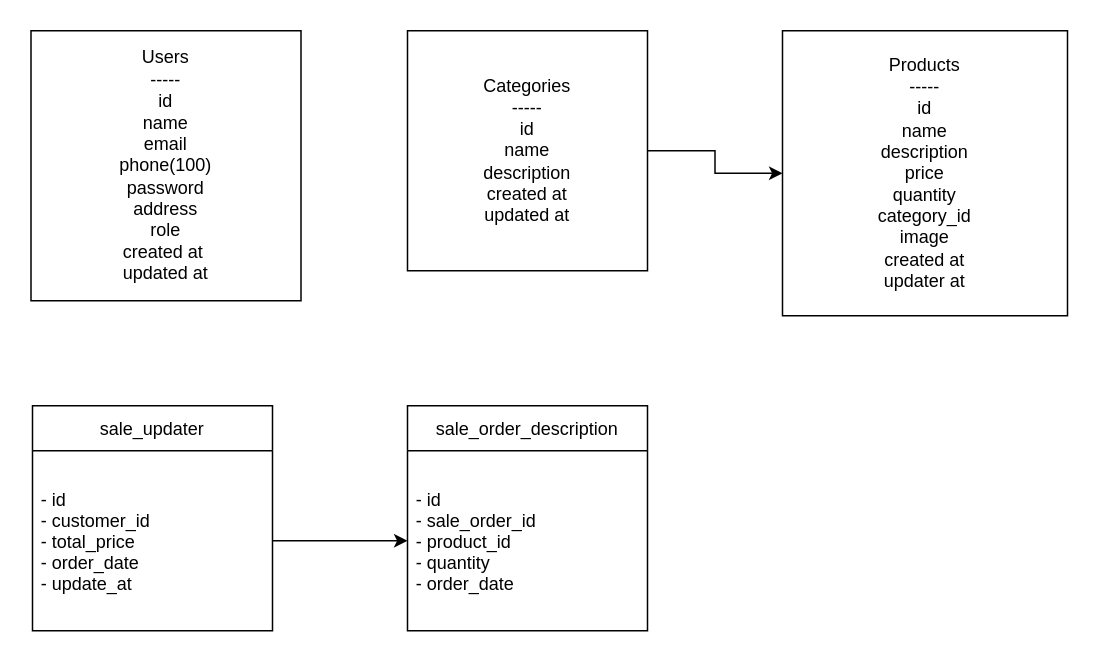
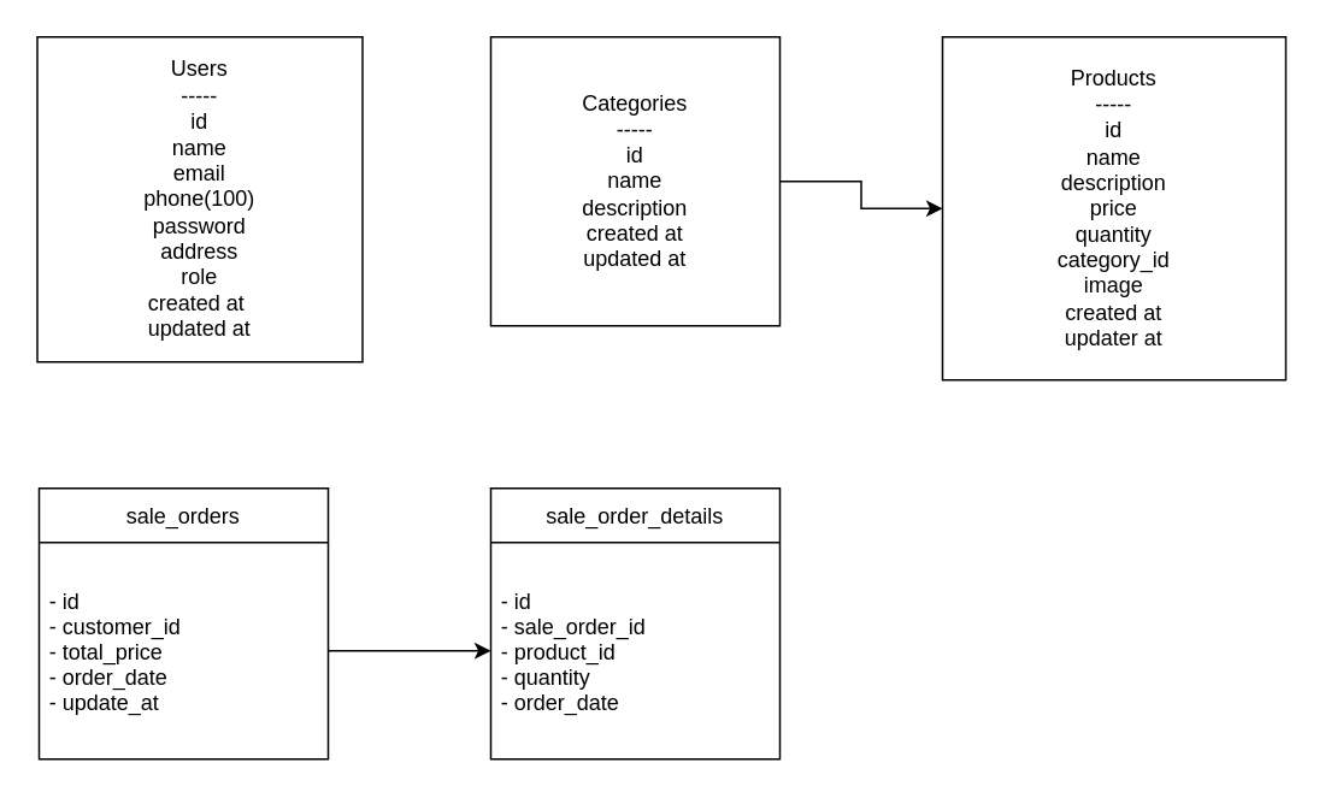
  <mxCell id="0" />
  <mxCell id="1" parent="0" />
  <mxCell id="2" value="Users&lt;br&gt;-----&lt;br&gt;id&lt;br&gt;name&lt;br&gt;email&lt;br&gt;phone(100)&lt;br&gt;password&lt;br&gt;address&lt;br&gt;role&lt;br&gt;created at&amp;nbsp;&lt;br&gt;updated at" style="whiteSpace=wrap;html=1;aspect=fixed;" vertex="1" parent="1"><mxGeometry x="20" y="20" width="180" height="180" as="geometry" /></mxCell>
  <mxCell id="3" style="edgeStyle=orthogonalEdgeStyle;rounded=0;orthogonalLoop=1;jettySize=auto;html=1;exitX=1;exitY=0.5;exitDx=0;exitDy=0;entryX=0;entryY=0.5;entryDx=0;entryDy=0;" edge="1" parent="1" source="4" target="5"><mxGeometry relative="1" as="geometry" /></mxCell>
  <mxCell id="4" value="Categories&lt;br&gt;-----&lt;br&gt;id&lt;br&gt;name&lt;br&gt;description&lt;br&gt;created at&lt;br&gt;updated at" style="whiteSpace=wrap;html=1;aspect=fixed;" vertex="1" parent="1"><mxGeometry x="271" y="20" width="160" height="160" as="geometry" /></mxCell>
  <mxCell id="5" value="Products&lt;br&gt;-----&lt;br&gt;id&lt;br&gt;name&lt;br&gt;description&lt;br&gt;price&lt;br&gt;quantity&lt;br&gt;category_id&lt;br&gt;image&lt;br&gt;created at&lt;br&gt;updater at" style="whiteSpace=wrap;html=1;aspect=fixed;" vertex="1" parent="1"><mxGeometry x="521" y="20" width="190" height="190" as="geometry" /></mxCell>
- <mxCell id="6" value="sale_updater" style="swimlane;fontStyle=0;childLayout=stackLayout;horizontal=1;startSize=30;horizontalStack=0;resizeParent=1;resizeParentMax=0;resizeLast=0;collapsible=1;marginBottom=0;" vertex="1" parent="1"><mxGeometry x="21" y="270" width="160" height="150" as="geometry"><mxRectangle x="580" y="280" width="90" height="30" as="alternateBounds" /></mxGeometry></mxCell>
+ <mxCell id="6" value="sale_orders" style="swimlane;fontStyle=0;childLayout=stackLayout;horizontal=1;startSize=30;horizontalStack=0;resizeParent=1;resizeParentMax=0;resizeLast=0;collapsible=1;marginBottom=0;" vertex="1" parent="1"><mxGeometry x="21" y="270" width="160" height="150" as="geometry"><mxRectangle x="580" y="280" width="90" height="30" as="alternateBounds" /></mxGeometry></mxCell>
  <mxCell id="7" value="- id&#10;- customer_id&#10;- total_price&#10;- order_date&#10;- update_at" style="text;strokeColor=none;fillColor=none;align=left;verticalAlign=middle;spacingLeft=4;spacingRight=4;overflow=hidden;points=[[0,0.5],[1,0.5]];portConstraint=eastwest;rotatable=0;" vertex="1" parent="6"><mxGeometry y="30" width="160" height="120" as="geometry" /></mxCell>
- <mxCell id="8" value="sale_order_description" style="swimlane;fontStyle=0;childLayout=stackLayout;horizontal=1;startSize=30;horizontalStack=0;resizeParent=1;resizeParentMax=0;resizeLast=0;collapsible=1;marginBottom=0;" vertex="1" parent="1"><mxGeometry x="271" y="270" width="160" height="150" as="geometry"><mxRectangle x="580" y="280" width="90" height="30" as="alternateBounds" /></mxGeometry></mxCell>
+ <mxCell id="8" value="sale_order_details" style="swimlane;fontStyle=0;childLayout=stackLayout;horizontal=1;startSize=30;horizontalStack=0;resizeParent=1;resizeParentMax=0;resizeLast=0;collapsible=1;marginBottom=0;" vertex="1" parent="1"><mxGeometry x="271" y="270" width="160" height="150" as="geometry"><mxRectangle x="580" y="280" width="90" height="30" as="alternateBounds" /></mxGeometry></mxCell>
  <mxCell id="9" value="- id&#10;- sale_order_id&#10;- product_id&#10;- quantity&#10;- order_date" style="text;strokeColor=none;fillColor=none;align=left;verticalAlign=middle;spacingLeft=4;spacingRight=4;overflow=hidden;points=[[0,0.5],[1,0.5]];portConstraint=eastwest;rotatable=0;" vertex="1" parent="8"><mxGeometry y="30" width="160" height="120" as="geometry" /></mxCell>
  <mxCell id="10" style="edgeStyle=orthogonalEdgeStyle;rounded=0;orthogonalLoop=1;jettySize=auto;html=1;exitX=1;exitY=0.5;exitDx=0;exitDy=0;" edge="1" parent="1" source="7" target="9"><mxGeometry relative="1" as="geometry" /></mxCell>
